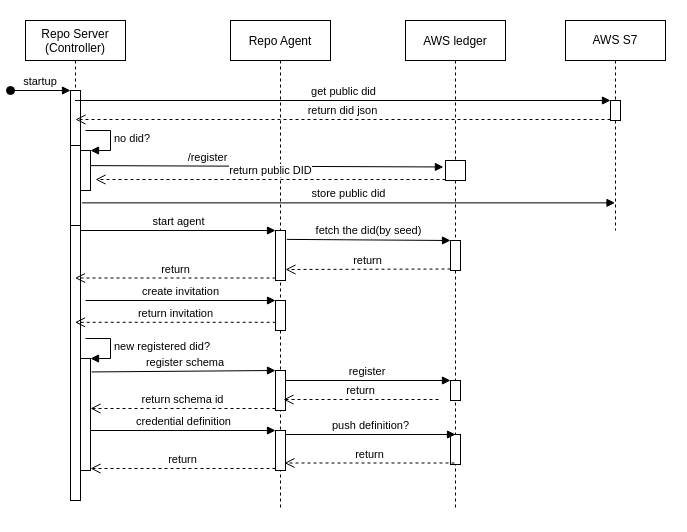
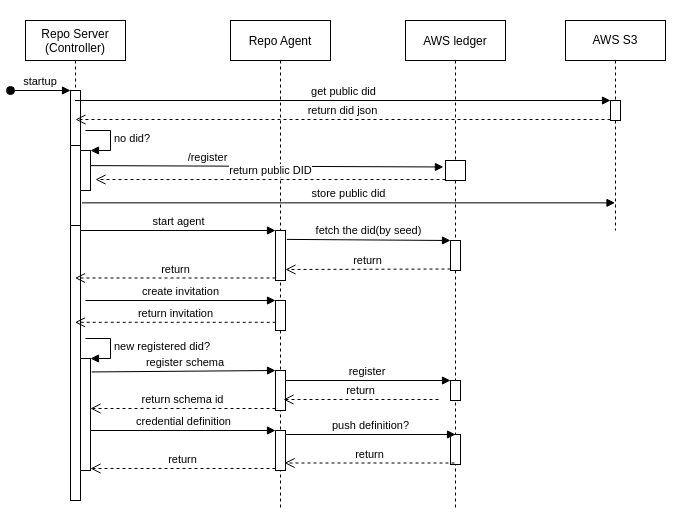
  <mxCell id="0" />
  <mxCell id="1" parent="0" />
  <mxCell id="2" value="Repo Server&#10;(Controller)" style="shape=umlLifeline;perimeter=lifelinePerimeter;container=1;collapsible=0;recursiveResize=0;rounded=0;shadow=0;strokeWidth=1;" parent="1" vertex="1"><mxGeometry x="20" y="20" width="100" height="480" as="geometry" /></mxCell>
  <mxCell id="3" value="" style="points=[];perimeter=orthogonalPerimeter;rounded=0;shadow=0;strokeWidth=1;" parent="2" vertex="1"><mxGeometry x="45" y="70" width="10" height="410" as="geometry" /></mxCell>
  <mxCell id="4" value="startup" style="verticalAlign=bottom;startArrow=oval;endArrow=block;startSize=8;shadow=0;strokeWidth=1;" parent="2" target="3" edge="1"><mxGeometry relative="1" as="geometry"><mxPoint x="-15" y="70" as="sourcePoint" /></mxGeometry></mxCell>
  <mxCell id="5" value="" style="points=[];perimeter=orthogonalPerimeter;rounded=0;shadow=0;strokeWidth=1;" parent="2" vertex="1"><mxGeometry x="45" y="125" width="10" height="80" as="geometry" /></mxCell>
  <mxCell id="6" value="" style="html=1;points=[];perimeter=orthogonalPerimeter;" parent="2" vertex="1"><mxGeometry x="55" y="130" width="10" height="40" as="geometry" /></mxCell>
  <mxCell id="7" value="no did?" style="edgeStyle=orthogonalEdgeStyle;html=1;align=left;spacingLeft=2;endArrow=block;rounded=0;entryX=1;entryY=0;" parent="2" target="6" edge="1"><mxGeometry relative="1" as="geometry"><mxPoint x="60" y="110" as="sourcePoint" /><Array as="points"><mxPoint x="85" y="110" /></Array></mxGeometry></mxCell>
  <mxCell id="8" value="" style="html=1;points=[];perimeter=orthogonalPerimeter;" parent="2" vertex="1"><mxGeometry x="55" y="338" width="10" height="112" as="geometry" /></mxCell>
  <mxCell id="9" value="new registered did?" style="edgeStyle=orthogonalEdgeStyle;html=1;align=left;spacingLeft=2;endArrow=block;rounded=0;entryX=1;entryY=0;" parent="2" target="8" edge="1"><mxGeometry relative="1" as="geometry"><mxPoint x="60" y="318" as="sourcePoint" /><Array as="points"><mxPoint x="85" y="318" /><mxPoint x="85" y="338" /></Array></mxGeometry></mxCell>
  <mxCell id="10" value="Repo Agent" style="shape=umlLifeline;perimeter=lifelinePerimeter;container=1;collapsible=0;recursiveResize=0;rounded=0;shadow=0;strokeWidth=1;" parent="1" vertex="1"><mxGeometry x="225" y="20" width="100" height="490" as="geometry" /></mxCell>
  <mxCell id="11" value="" style="html=1;points=[];perimeter=orthogonalPerimeter;" parent="10" vertex="1"><mxGeometry x="45" y="350" width="10" height="40" as="geometry" /></mxCell>
  <mxCell id="12" value="" style="html=1;points=[];perimeter=orthogonalPerimeter;" parent="10" vertex="1"><mxGeometry x="45" y="410" width="10" height="40" as="geometry" /></mxCell>
  <mxCell id="13" value="" style="html=1;points=[];perimeter=orthogonalPerimeter;" parent="10" vertex="1"><mxGeometry x="45" y="280" width="10" height="30" as="geometry" /></mxCell>
  <mxCell id="14" value="" style="html=1;points=[];perimeter=orthogonalPerimeter;" parent="10" vertex="1"><mxGeometry x="45" y="210" width="10" height="50" as="geometry" /></mxCell>
  <mxCell id="15" value="AWS ledger" style="shape=umlLifeline;perimeter=lifelinePerimeter;container=1;collapsible=0;recursiveResize=0;rounded=0;shadow=0;strokeWidth=1;" parent="1" vertex="1"><mxGeometry x="400" y="20" width="100" height="490" as="geometry" /></mxCell>
  <mxCell id="16" value="" style="html=1;points=[];perimeter=orthogonalPerimeter;" parent="15" vertex="1"><mxGeometry x="40" y="140" width="20" height="20" as="geometry" /></mxCell>
  <mxCell id="17" value="" style="html=1;points=[];perimeter=orthogonalPerimeter;" parent="15" vertex="1"><mxGeometry x="45" y="220" width="10" height="30" as="geometry" /></mxCell>
  <mxCell id="18" value="" style="html=1;points=[];perimeter=orthogonalPerimeter;" vertex="1" parent="15"><mxGeometry x="45" y="360" width="10" height="20" as="geometry" /></mxCell>
  <mxCell id="19" value="" style="html=1;points=[];perimeter=orthogonalPerimeter;" vertex="1" parent="15"><mxGeometry x="45" y="414" width="10" height="30" as="geometry" /></mxCell>
  <mxCell id="20" value="/register" style="html=1;verticalAlign=bottom;endArrow=block;entryX=-0.105;entryY=0.324;exitX=0.979;exitY=0.378;exitDx=0;exitDy=0;exitPerimeter=0;entryDx=0;entryDy=0;entryPerimeter=0;" parent="1" source="6" target="16" edge="1"><mxGeometry x="-0.342" relative="1" as="geometry"><mxPoint x="305" y="110" as="sourcePoint" /><mxPoint x="1" as="offset" /></mxGeometry></mxCell>
  <mxCell id="21" value="create invitation" style="html=1;verticalAlign=bottom;endArrow=block;entryX=0;entryY=0;" parent="1" target="13" edge="1"><mxGeometry relative="1" as="geometry"><mxPoint x="80" y="300" as="sourcePoint" /></mxGeometry></mxCell>
  <mxCell id="22" value="return invitation" style="html=1;verticalAlign=bottom;endArrow=open;dashed=1;endSize=8;exitX=0.021;exitY=0.727;exitDx=0;exitDy=0;exitPerimeter=0;" parent="1" source="13" target="2" edge="1"><mxGeometry relative="1" as="geometry"><mxPoint x="175" y="236" as="targetPoint" /></mxGeometry></mxCell>
  <mxCell id="23" value="&amp;nbsp;register schema" style="html=1;verticalAlign=bottom;endArrow=block;entryX=0;entryY=0;exitX=1.117;exitY=0.12;exitDx=0;exitDy=0;exitPerimeter=0;" parent="1" source="8" target="11" edge="1"><mxGeometry relative="1" as="geometry"><mxPoint x="80" y="295" as="sourcePoint" /></mxGeometry></mxCell>
  <mxCell id="24" value="return schema id" style="html=1;verticalAlign=bottom;endArrow=open;dashed=1;endSize=8;exitX=0;exitY=0.95;" parent="1" source="11" target="8" edge="1"><mxGeometry relative="1" as="geometry"><mxPoint x="90" y="392" as="targetPoint" /></mxGeometry></mxCell>
  <mxCell id="25" value="return" style="html=1;verticalAlign=bottom;endArrow=open;dashed=1;endSize=8;exitX=0;exitY=0.95;" parent="1" source="12" target="8" edge="1"><mxGeometry relative="1" as="geometry"><mxPoint x="90" y="444" as="targetPoint" /></mxGeometry></mxCell>
  <mxCell id="26" value="credential definition" style="html=1;verticalAlign=bottom;endArrow=block;entryX=0;entryY=0;" parent="1" source="8" target="12" edge="1"><mxGeometry relative="1" as="geometry"><mxPoint x="90" y="420" as="sourcePoint" /></mxGeometry></mxCell>
- <mxCell id="27" value="AWS S7" style="shape=umlLifeline;perimeter=lifelinePerimeter;whiteSpace=wrap;html=1;container=1;collapsible=0;recursiveResize=0;outlineConnect=0;" parent="1" vertex="1"><mxGeometry x="560" y="20" width="100" height="210" as="geometry" /></mxCell>
+ <mxCell id="27" value="AWS S3" style="shape=umlLifeline;perimeter=lifelinePerimeter;whiteSpace=wrap;html=1;container=1;collapsible=0;recursiveResize=0;outlineConnect=0;" parent="1" vertex="1"><mxGeometry x="560" y="20" width="100" height="210" as="geometry" /></mxCell>
  <mxCell id="28" value="" style="html=1;points=[];perimeter=orthogonalPerimeter;" parent="27" vertex="1"><mxGeometry x="45" y="80" width="10" height="20" as="geometry" /></mxCell>
  <mxCell id="29" value="get public did" style="html=1;verticalAlign=bottom;endArrow=block;entryX=0;entryY=0;" parent="1" source="2" target="28" edge="1"><mxGeometry relative="1" as="geometry"><mxPoint x="520" y="75" as="sourcePoint" /></mxGeometry></mxCell>
  <mxCell id="30" value="return did json" style="html=1;verticalAlign=bottom;endArrow=open;dashed=1;endSize=8;exitX=0;exitY=0.95;" parent="1" source="28" edge="1"><mxGeometry relative="1" as="geometry"><mxPoint x="70" y="119" as="targetPoint" /></mxGeometry></mxCell>
  <mxCell id="31" value="return public DID" style="html=1;verticalAlign=bottom;endArrow=open;dashed=1;endSize=8;exitX=0;exitY=0.95;" parent="1" source="16" edge="1"><mxGeometry relative="1" as="geometry"><mxPoint x="90" y="179" as="targetPoint" /><mxPoint x="440" y="218.5" as="sourcePoint" /></mxGeometry></mxCell>
  <mxCell id="32" value="store public did" style="html=1;verticalAlign=bottom;endArrow=block;exitX=1.152;exitY=0.717;exitDx=0;exitDy=0;exitPerimeter=0;" parent="1" source="5" target="27" edge="1"><mxGeometry width="80" relative="1" as="geometry"><mxPoint x="390" y="220" as="sourcePoint" /><mxPoint x="470" y="220" as="targetPoint" /></mxGeometry></mxCell>
  <mxCell id="33" value="start agent" style="html=1;verticalAlign=bottom;endArrow=block;entryX=0;entryY=0;" parent="1" source="3" target="14" edge="1"><mxGeometry relative="1" as="geometry"><mxPoint x="80" y="230" as="sourcePoint" /></mxGeometry></mxCell>
  <mxCell id="34" value="return" style="html=1;verticalAlign=bottom;endArrow=open;dashed=1;endSize=8;exitX=0;exitY=0.95;" parent="1" source="14" target="2" edge="1"><mxGeometry relative="1" as="geometry"><mxPoint x="200" y="296" as="targetPoint" /></mxGeometry></mxCell>
  <mxCell id="35" value="fetch the did(by seed)" style="html=1;verticalAlign=bottom;endArrow=block;entryX=0;entryY=0;exitX=1.134;exitY=0.178;exitDx=0;exitDy=0;exitPerimeter=0;" parent="1" source="14" target="17" edge="1"><mxGeometry relative="1" as="geometry"><mxPoint x="375" y="225" as="sourcePoint" /></mxGeometry></mxCell>
  <mxCell id="36" value="return" style="html=1;verticalAlign=bottom;endArrow=open;dashed=1;endSize=8;exitX=0;exitY=0.95;" parent="1" source="17" edge="1"><mxGeometry relative="1" as="geometry"><mxPoint x="280" y="269" as="targetPoint" /></mxGeometry></mxCell>
  <mxCell id="37" value="register&amp;nbsp;" style="html=1;verticalAlign=bottom;endArrow=block;entryX=0;entryY=0;" edge="1" target="18" parent="1" source="11"><mxGeometry relative="1" as="geometry"><mxPoint x="375" y="360" as="sourcePoint" /></mxGeometry></mxCell>
  <mxCell id="38" value="return" style="html=1;verticalAlign=bottom;endArrow=open;dashed=1;endSize=8;exitX=0;exitY=0.95;" edge="1" parent="1"><mxGeometry relative="1" as="geometry"><mxPoint x="278" y="399" as="targetPoint" /><mxPoint x="433" y="399" as="sourcePoint" /></mxGeometry></mxCell>
  <mxCell id="39" value="push definition?" style="html=1;verticalAlign=bottom;endArrow=block;entryX=0;entryY=0;" edge="1" parent="1"><mxGeometry relative="1" as="geometry"><mxPoint x="280.024" y="434" as="sourcePoint" /><mxPoint x="450" y="434" as="targetPoint" /></mxGeometry></mxCell>
  <mxCell id="40" value="return" style="html=1;verticalAlign=bottom;endArrow=open;dashed=1;endSize=8;exitX=0;exitY=0.95;" edge="1" parent="1"><mxGeometry relative="1" as="geometry"><mxPoint x="279.024" y="462.5" as="targetPoint" /><mxPoint x="449" y="462.5" as="sourcePoint" /></mxGeometry></mxCell>
